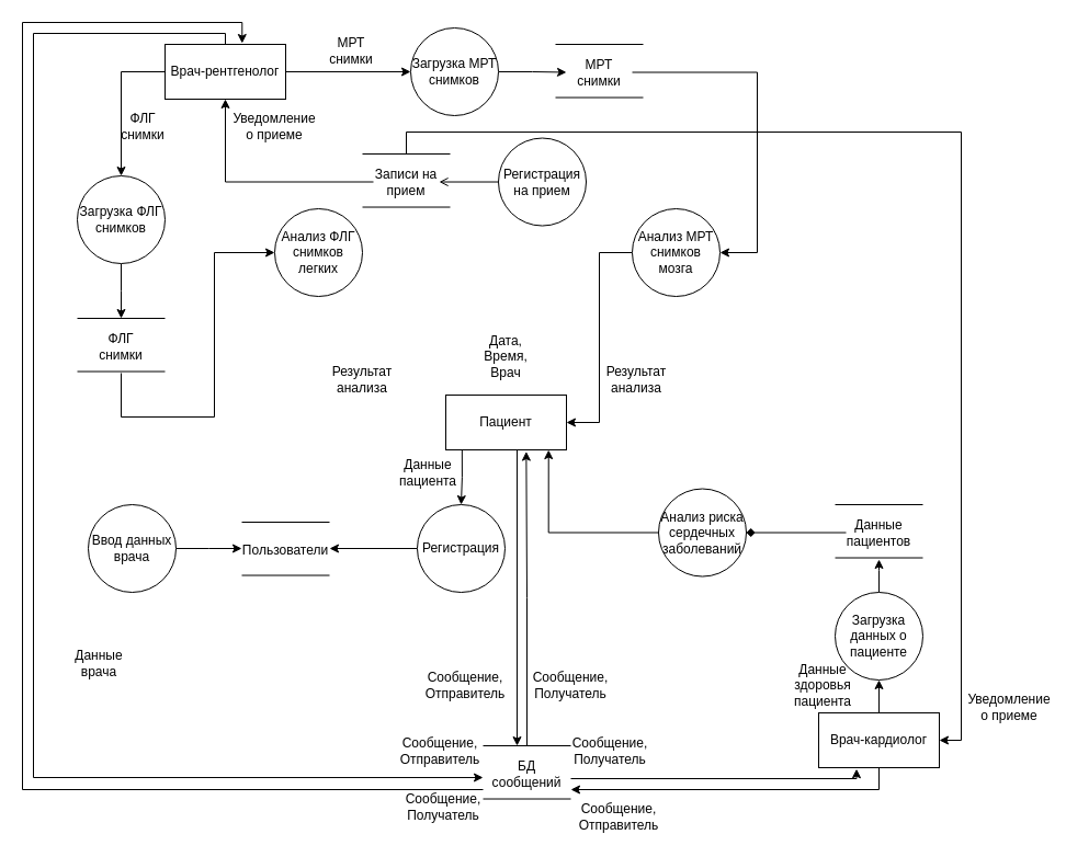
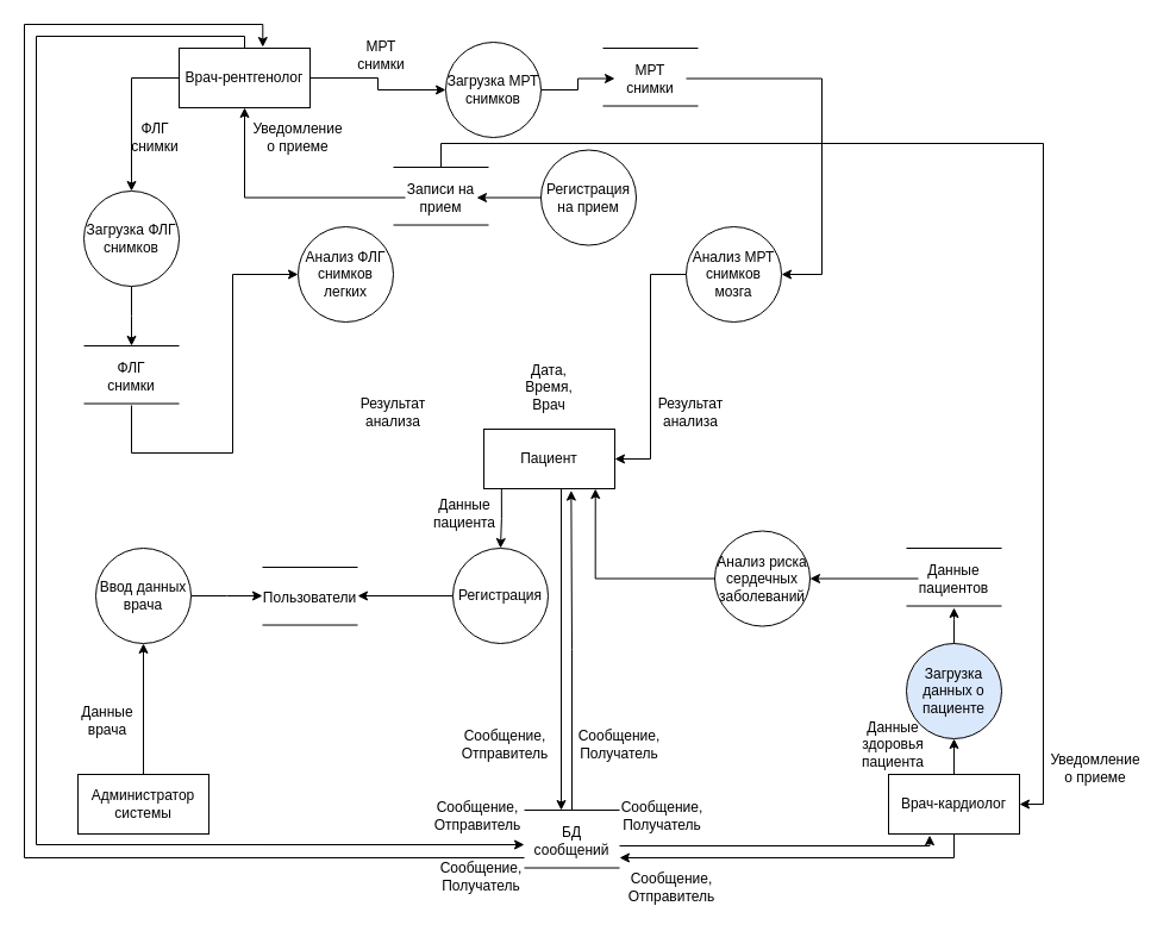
  <mxCell id="0" />
  <mxCell id="1" parent="0" />
  <mxCell id="2" style="edgeStyle=orthogonalEdgeStyle;rounded=0;orthogonalLoop=1;jettySize=auto;html=1;entryX=0.5;entryY=0;entryDx=0;entryDy=0;" parent="1" source="5" target="26" edge="1"><mxGeometry relative="1" as="geometry"><Array as="points"><mxPoint x="110" y="65" /></Array></mxGeometry></mxCell>
  <mxCell id="3" style="edgeStyle=orthogonalEdgeStyle;rounded=0;orthogonalLoop=1;jettySize=auto;html=1;entryX=0;entryY=0.5;entryDx=0;entryDy=0;" parent="1" source="5" target="29" edge="1"><mxGeometry relative="1" as="geometry" /></mxCell>
  <mxCell id="4" style="edgeStyle=orthogonalEdgeStyle;rounded=0;orthogonalLoop=1;jettySize=auto;html=1;" parent="1" source="5" edge="1"><mxGeometry relative="1" as="geometry"><mxPoint x="440" y="709.032" as="targetPoint" /><Array as="points"><mxPoint x="205" y="30" /><mxPoint x="30" y="30" /><mxPoint x="30" y="709" /></Array></mxGeometry></mxCell>
  <mxCell id="5" value="Врач-рентгенолог" style="rounded=0;whiteSpace=wrap;html=1;" parent="1" vertex="1"><mxGeometry x="150" y="40" width="110" height="50" as="geometry" /></mxCell>
  <mxCell id="6" style="edgeStyle=orthogonalEdgeStyle;rounded=0;orthogonalLoop=1;jettySize=auto;html=1;entryX=0.5;entryY=1;entryDx=0;entryDy=0;" parent="1" source="8" target="34" edge="1"><mxGeometry relative="1" as="geometry" /></mxCell>
  <mxCell id="7" style="edgeStyle=orthogonalEdgeStyle;rounded=0;orthogonalLoop=1;jettySize=auto;html=1;" parent="1" source="8" edge="1"><mxGeometry relative="1" as="geometry"><mxPoint x="520" y="720" as="targetPoint" /><Array as="points"><mxPoint x="801" y="720" /><mxPoint x="520" y="720" /></Array></mxGeometry></mxCell>
  <mxCell id="8" value="Врач-кардиолог" style="rounded=0;whiteSpace=wrap;html=1;" parent="1" vertex="1"><mxGeometry x="746" y="650" width="110" height="50" as="geometry" /></mxCell>
  <mxCell id="9" value="Анализ ФЛГ снимков легких" style="ellipse;whiteSpace=wrap;html=1;aspect=fixed;" parent="1" vertex="1"><mxGeometry x="250" y="190" width="80" height="80" as="geometry" /></mxCell>
  <mxCell id="10" style="edgeStyle=orthogonalEdgeStyle;rounded=0;orthogonalLoop=1;jettySize=auto;html=1;entryX=1;entryY=0.5;entryDx=0;entryDy=0;" parent="1" source="11" target="16" edge="1"><mxGeometry relative="1" as="geometry" /></mxCell>
  <mxCell id="11" value="Анализ МРТ снимков мозга" style="ellipse;whiteSpace=wrap;html=1;aspect=fixed;" parent="1" vertex="1"><mxGeometry x="576" y="190" width="80" height="80" as="geometry" /></mxCell>
  <mxCell id="12" style="edgeStyle=orthogonalEdgeStyle;rounded=0;orthogonalLoop=1;jettySize=auto;html=1;entryX=0.852;entryY=1.001;entryDx=0;entryDy=0;entryPerimeter=0;" parent="1" source="13" target="16" edge="1"><mxGeometry relative="1" as="geometry"><Array as="points"><mxPoint x="500" y="486" /></Array></mxGeometry></mxCell>
  <mxCell id="13" value="Анализ риска сердечных заболеваний" style="ellipse;whiteSpace=wrap;html=1;aspect=fixed;" parent="1" vertex="1"><mxGeometry x="600" y="445.53" width="80" height="80" as="geometry" /></mxCell>
  <mxCell id="14" style="edgeStyle=orthogonalEdgeStyle;rounded=0;orthogonalLoop=1;jettySize=auto;html=1;entryX=0.5;entryY=0;entryDx=0;entryDy=0;exitX=0.135;exitY=0.968;exitDx=0;exitDy=0;exitPerimeter=0;" parent="1" source="16" target="43" edge="1"><mxGeometry relative="1" as="geometry" /></mxCell>
  <mxCell id="15" style="edgeStyle=orthogonalEdgeStyle;rounded=0;orthogonalLoop=1;jettySize=auto;html=1;" parent="1" edge="1"><mxGeometry relative="1" as="geometry"><mxPoint x="471" y="680" as="targetPoint" /><mxPoint x="471" y="410" as="sourcePoint" /></mxGeometry></mxCell>
  <mxCell id="16" value="Пациент" style="rounded=0;whiteSpace=wrap;html=1;" parent="1" vertex="1"><mxGeometry x="406" y="360" width="110" height="50" as="geometry" /></mxCell>
  <mxCell id="17" value="" style="endArrow=none;html=1;rounded=0;" parent="1" edge="1"><mxGeometry width="50" height="50" relative="1" as="geometry"><mxPoint x="70" y="290" as="sourcePoint" /><mxPoint x="150" y="290" as="targetPoint" /></mxGeometry></mxCell>
  <mxCell id="18" value="" style="endArrow=none;html=1;rounded=0;" parent="1" edge="1"><mxGeometry width="50" height="50" relative="1" as="geometry"><mxPoint x="70" y="338.53" as="sourcePoint" /><mxPoint x="150" y="338.53" as="targetPoint" /></mxGeometry></mxCell>
  <mxCell id="19" style="edgeStyle=orthogonalEdgeStyle;rounded=0;orthogonalLoop=1;jettySize=auto;html=1;entryX=0;entryY=0.5;entryDx=0;entryDy=0;" parent="1" target="9" edge="1"><mxGeometry relative="1" as="geometry"><Array as="points"><mxPoint x="110" y="380" /><mxPoint x="195" y="380" /><mxPoint x="195" y="230" /></Array><mxPoint x="110" y="340" as="sourcePoint" /></mxGeometry></mxCell>
  <mxCell id="20" value="ФЛГ снимки" style="text;html=1;strokeColor=none;fillColor=none;align=center;verticalAlign=middle;whiteSpace=wrap;rounded=0;" parent="1" vertex="1"><mxGeometry x="80" y="300.53" width="60" height="30" as="geometry" /></mxCell>
  <mxCell id="21" value="" style="endArrow=none;html=1;rounded=0;" parent="1" edge="1"><mxGeometry width="50" height="50" relative="1" as="geometry"><mxPoint x="506" y="40" as="sourcePoint" /><mxPoint x="586" y="40" as="targetPoint" /></mxGeometry></mxCell>
  <mxCell id="22" value="" style="endArrow=none;html=1;rounded=0;" parent="1" edge="1"><mxGeometry width="50" height="50" relative="1" as="geometry"><mxPoint x="506" y="88.53" as="sourcePoint" /><mxPoint x="586" y="88.53" as="targetPoint" /></mxGeometry></mxCell>
  <mxCell id="23" style="edgeStyle=orthogonalEdgeStyle;rounded=0;orthogonalLoop=1;jettySize=auto;html=1;entryX=1;entryY=0.5;entryDx=0;entryDy=0;" parent="1" source="24" target="11" edge="1"><mxGeometry relative="1" as="geometry"><Array as="points"><mxPoint x="690" y="66" /><mxPoint x="690" y="230" /></Array></mxGeometry></mxCell>
  <mxCell id="24" value="МРТ снимки" style="text;html=1;strokeColor=none;fillColor=none;align=center;verticalAlign=middle;whiteSpace=wrap;rounded=0;" parent="1" vertex="1"><mxGeometry x="516" y="50.53" width="60" height="30" as="geometry" /></mxCell>
  <mxCell id="25" style="edgeStyle=orthogonalEdgeStyle;rounded=0;orthogonalLoop=1;jettySize=auto;html=1;" parent="1" source="26" edge="1"><mxGeometry relative="1" as="geometry"><mxPoint x="110" y="290" as="targetPoint" /></mxGeometry></mxCell>
  <mxCell id="26" value="Загрузка ФЛГ снимков" style="ellipse;whiteSpace=wrap;html=1;aspect=fixed;" parent="1" vertex="1"><mxGeometry x="70" y="160" width="80" height="80" as="geometry" /></mxCell>
  <mxCell id="27" value="ФЛГ снимки" style="text;html=1;strokeColor=none;fillColor=none;align=center;verticalAlign=middle;whiteSpace=wrap;rounded=0;" parent="1" vertex="1"><mxGeometry x="100" y="100" width="60" height="30" as="geometry" /></mxCell>
  <mxCell id="28" style="edgeStyle=orthogonalEdgeStyle;rounded=0;orthogonalLoop=1;jettySize=auto;html=1;" parent="1" source="29" target="24" edge="1"><mxGeometry relative="1" as="geometry" /></mxCell>
- <mxCell id="29" value="Загрузка МРТ снимков" style="ellipse;whiteSpace=wrap;html=1;aspect=fixed;" parent="1" vertex="1"><mxGeometry x="374" y="25" width="80" height="80" as="geometry" /></mxCell>
+ <mxCell id="29" value="Загрузка МРТ снимков" style="ellipse;whiteSpace=wrap;html=1;aspect=fixed;" parent="1" vertex="1"><mxGeometry x="374" y="35" width="80" height="80" as="geometry" /></mxCell>
  <mxCell id="30" value="Результат анализа" style="text;html=1;strokeColor=none;fillColor=none;align=center;verticalAlign=middle;whiteSpace=wrap;rounded=0;" parent="1" vertex="1"><mxGeometry x="300" y="330.53" width="60" height="30" as="geometry" /></mxCell>
  <mxCell id="31" value="Результат анализа" style="text;html=1;strokeColor=none;fillColor=none;align=center;verticalAlign=middle;whiteSpace=wrap;rounded=0;" parent="1" vertex="1"><mxGeometry x="550" y="330.53" width="60" height="30" as="geometry" /></mxCell>
  <mxCell id="32" value="МРТ снимки" style="text;html=1;strokeColor=none;fillColor=none;align=center;verticalAlign=middle;whiteSpace=wrap;rounded=0;" parent="1" vertex="1"><mxGeometry x="290" y="30.53" width="60" height="30" as="geometry" /></mxCell>
  <mxCell id="33" style="edgeStyle=orthogonalEdgeStyle;rounded=0;orthogonalLoop=1;jettySize=auto;html=1;" parent="1" source="34" edge="1"><mxGeometry relative="1" as="geometry"><mxPoint x="801" y="510" as="targetPoint" /></mxGeometry></mxCell>
- <mxCell id="34" value="Загрузка данных о пациенте" style="ellipse;whiteSpace=wrap;html=1;aspect=fixed;" parent="1" vertex="1"><mxGeometry x="761" y="540" width="80" height="80" as="geometry" /></mxCell>
+ <mxCell id="34" value="Загрузка данных о пациенте" style="ellipse;whiteSpace=wrap;html=1;aspect=fixed;fillColor=#dae8fc;" parent="1" vertex="1"><mxGeometry x="761" y="540" width="80" height="80" as="geometry" /></mxCell>
  <mxCell id="35" value="" style="endArrow=none;html=1;rounded=0;" parent="1" edge="1"><mxGeometry width="50" height="50" relative="1" as="geometry"><mxPoint x="761" y="460" as="sourcePoint" /><mxPoint x="841" y="460" as="targetPoint" /></mxGeometry></mxCell>
  <mxCell id="36" value="" style="endArrow=none;html=1;rounded=0;" parent="1" edge="1"><mxGeometry width="50" height="50" relative="1" as="geometry"><mxPoint x="761" y="508.53" as="sourcePoint" /><mxPoint x="841" y="508.53" as="targetPoint" /></mxGeometry></mxCell>
- <mxCell id="37" style="edgeStyle=orthogonalEdgeStyle;rounded=0;orthogonalLoop=1;jettySize=auto;html=1;entryX=1;entryY=0.5;entryDx=0;entryDy=0;endArrow=diamond;" parent="1" source="38" target="13" edge="1"><mxGeometry relative="1" as="geometry" /></mxCell>
+ <mxCell id="37" style="edgeStyle=orthogonalEdgeStyle;rounded=0;orthogonalLoop=1;jettySize=auto;html=1;entryX=1;entryY=0.5;entryDx=0;entryDy=0;" parent="1" source="38" target="13" edge="1"><mxGeometry relative="1" as="geometry" /></mxCell>
  <mxCell id="38" value="Данные пациентов" style="text;html=1;strokeColor=none;fillColor=none;align=center;verticalAlign=middle;whiteSpace=wrap;rounded=0;" parent="1" vertex="1"><mxGeometry x="771" y="470.53" width="60" height="30" as="geometry" /></mxCell>
  <mxCell id="39" value="Данные здоровья пациента" style="text;html=1;strokeColor=none;fillColor=none;align=center;verticalAlign=middle;whiteSpace=wrap;rounded=0;" parent="1" vertex="1"><mxGeometry x="720" y="610" width="60" height="30" as="geometry" /></mxCell>
+ <mxCell id="40" style="edgeStyle=orthogonalEdgeStyle;rounded=0;orthogonalLoop=1;jettySize=auto;html=1;entryX=0.5;entryY=1;entryDx=0;entryDy=0;" parent="1" source="41" target="48" edge="1"><mxGeometry relative="1" as="geometry" /></mxCell>
+ <mxCell id="41" value="Администратор системы" style="rounded=0;whiteSpace=wrap;html=1;" parent="1" vertex="1"><mxGeometry x="65" y="650" width="110" height="50" as="geometry" /></mxCell>
  <mxCell id="42" style="edgeStyle=orthogonalEdgeStyle;rounded=0;orthogonalLoop=1;jettySize=auto;html=1;" parent="1" source="43" edge="1"><mxGeometry relative="1" as="geometry"><mxPoint x="300" y="500" as="targetPoint" /></mxGeometry></mxCell>
  <mxCell id="43" value="Регистрация" style="ellipse;whiteSpace=wrap;html=1;aspect=fixed;" parent="1" vertex="1"><mxGeometry x="380" y="460" width="80" height="80" as="geometry" /></mxCell>
  <mxCell id="44" value="" style="endArrow=none;html=1;rounded=0;" parent="1" edge="1"><mxGeometry width="50" height="50" relative="1" as="geometry"><mxPoint x="220" y="476" as="sourcePoint" /><mxPoint x="300" y="476" as="targetPoint" /></mxGeometry></mxCell>
  <mxCell id="45" value="" style="endArrow=none;html=1;rounded=0;" parent="1" edge="1"><mxGeometry width="50" height="50" relative="1" as="geometry"><mxPoint x="220" y="524.53" as="sourcePoint" /><mxPoint x="300" y="524.53" as="targetPoint" /></mxGeometry></mxCell>
  <mxCell id="46" value="Пользователи" style="text;html=1;strokeColor=none;fillColor=none;align=center;verticalAlign=middle;whiteSpace=wrap;rounded=0;" parent="1" vertex="1"><mxGeometry x="230" y="486.53" width="60" height="30" as="geometry" /></mxCell>
  <mxCell id="47" style="edgeStyle=orthogonalEdgeStyle;rounded=0;orthogonalLoop=1;jettySize=auto;html=1;" parent="1" source="48" edge="1"><mxGeometry relative="1" as="geometry"><mxPoint x="220" y="500" as="targetPoint" /></mxGeometry></mxCell>
  <mxCell id="48" value="Ввод данных врача" style="ellipse;whiteSpace=wrap;html=1;aspect=fixed;" parent="1" vertex="1"><mxGeometry x="80" y="460" width="80" height="80" as="geometry" /></mxCell>
  <mxCell id="49" value="Данные врача" style="text;html=1;strokeColor=none;fillColor=none;align=center;verticalAlign=middle;whiteSpace=wrap;rounded=0;" parent="1" vertex="1"><mxGeometry x="60" y="590" width="60" height="30" as="geometry" /></mxCell>
  <mxCell id="50" value="Данные пациента" style="text;html=1;strokeColor=none;fillColor=none;align=center;verticalAlign=middle;whiteSpace=wrap;rounded=0;" parent="1" vertex="1"><mxGeometry x="360" y="415.53" width="60" height="30" as="geometry" /></mxCell>
- <mxCell id="51" style="edgeStyle=orthogonalEdgeStyle;rounded=0;orthogonalLoop=1;jettySize=auto;html=1;entryX=1;entryY=0.5;entryDx=0;entryDy=0;endArrow=open;" parent="1" source="52" target="58" edge="1"><mxGeometry relative="1" as="geometry" /></mxCell>
+ <mxCell id="51" style="edgeStyle=orthogonalEdgeStyle;rounded=0;orthogonalLoop=1;jettySize=auto;html=1;entryX=1;entryY=0.5;entryDx=0;entryDy=0;" parent="1" source="52" target="58" edge="1"><mxGeometry relative="1" as="geometry" /></mxCell>
  <mxCell id="52" value="Регистрация на прием" style="ellipse;whiteSpace=wrap;html=1;aspect=fixed;" parent="1" vertex="1"><mxGeometry x="454" y="125.53" width="80" height="80" as="geometry" /></mxCell>
  <mxCell id="53" value="Дата,&lt;br&gt;Время,&lt;br&gt;Врач" style="text;html=1;strokeColor=none;fillColor=none;align=center;verticalAlign=middle;whiteSpace=wrap;rounded=0;" parent="1" vertex="1"><mxGeometry x="431" y="310" width="60" height="30" as="geometry" /></mxCell>
  <mxCell id="54" value="" style="endArrow=none;html=1;rounded=0;" parent="1" edge="1"><mxGeometry width="50" height="50" relative="1" as="geometry"><mxPoint x="330" y="140" as="sourcePoint" /><mxPoint x="410" y="140" as="targetPoint" /></mxGeometry></mxCell>
  <mxCell id="55" value="" style="endArrow=none;html=1;rounded=0;" parent="1" edge="1"><mxGeometry width="50" height="50" relative="1" as="geometry"><mxPoint x="330" y="188.53" as="sourcePoint" /><mxPoint x="410" y="188.53" as="targetPoint" /></mxGeometry></mxCell>
  <mxCell id="56" style="edgeStyle=orthogonalEdgeStyle;rounded=0;orthogonalLoop=1;jettySize=auto;html=1;entryX=0.5;entryY=1;entryDx=0;entryDy=0;" parent="1" source="58" target="5" edge="1"><mxGeometry relative="1" as="geometry" /></mxCell>
  <mxCell id="57" style="edgeStyle=orthogonalEdgeStyle;rounded=0;orthogonalLoop=1;jettySize=auto;html=1;entryX=1;entryY=0.5;entryDx=0;entryDy=0;" parent="1" target="8" edge="1"><mxGeometry relative="1" as="geometry"><mxPoint x="370" y="140" as="sourcePoint" /><Array as="points"><mxPoint x="370" y="120" /><mxPoint x="876" y="120" /><mxPoint x="876" y="675" /></Array></mxGeometry></mxCell>
  <mxCell id="58" value="Записи на прием" style="text;html=1;strokeColor=none;fillColor=none;align=center;verticalAlign=middle;whiteSpace=wrap;rounded=0;" parent="1" vertex="1"><mxGeometry x="340" y="150.53" width="60" height="30" as="geometry" /></mxCell>
  <mxCell id="59" value="Уведомление о приеме" style="text;html=1;strokeColor=none;fillColor=none;align=center;verticalAlign=middle;whiteSpace=wrap;rounded=0;" parent="1" vertex="1"><mxGeometry x="220" y="100" width="60" height="30" as="geometry" /></mxCell>
  <mxCell id="60" value="Уведомление о приеме" style="text;html=1;strokeColor=none;fillColor=none;align=center;verticalAlign=middle;whiteSpace=wrap;rounded=0;" parent="1" vertex="1"><mxGeometry x="890" y="630" width="60" height="30" as="geometry" /></mxCell>
  <mxCell id="61" value="" style="endArrow=none;html=1;rounded=0;" parent="1" edge="1"><mxGeometry width="50" height="50" relative="1" as="geometry"><mxPoint x="440" y="680" as="sourcePoint" /><mxPoint x="520" y="680" as="targetPoint" /></mxGeometry></mxCell>
  <mxCell id="62" value="" style="endArrow=none;html=1;rounded=0;" parent="1" edge="1"><mxGeometry width="50" height="50" relative="1" as="geometry"><mxPoint x="440" y="728.53" as="sourcePoint" /><mxPoint x="520" y="728.53" as="targetPoint" /></mxGeometry></mxCell>
  <mxCell id="63" style="edgeStyle=orthogonalEdgeStyle;rounded=0;orthogonalLoop=1;jettySize=auto;html=1;entryX=0.314;entryY=1.023;entryDx=0;entryDy=0;entryPerimeter=0;" parent="1" target="8" edge="1"><mxGeometry relative="1" as="geometry"><mxPoint x="520" y="710" as="sourcePoint" /><Array as="points"><mxPoint x="520" y="710" /><mxPoint x="781" y="710" /><mxPoint x="781" y="701" /></Array></mxGeometry></mxCell>
  <mxCell id="64" value="БД сообщений" style="text;html=1;strokeColor=none;fillColor=none;align=center;verticalAlign=middle;whiteSpace=wrap;rounded=0;" parent="1" vertex="1"><mxGeometry x="450" y="690.53" width="60" height="30" as="geometry" /></mxCell>
  <mxCell id="65" style="edgeStyle=orthogonalEdgeStyle;rounded=0;orthogonalLoop=1;jettySize=auto;html=1;entryX=0.667;entryY=1.031;entryDx=0;entryDy=0;entryPerimeter=0;" parent="1" target="16" edge="1"><mxGeometry relative="1" as="geometry"><mxPoint x="480" y="680" as="sourcePoint" /><Array as="points"><mxPoint x="480" y="545" /><mxPoint x="479" y="545" /></Array></mxGeometry></mxCell>
  <mxCell id="66" value="Сообщение,&lt;br&gt;Получатель" style="text;html=1;strokeColor=none;fillColor=none;align=center;verticalAlign=middle;whiteSpace=wrap;rounded=0;" parent="1" vertex="1"><mxGeometry x="490" y="610" width="60" height="30" as="geometry" /></mxCell>
  <mxCell id="67" value="Сообщение,&lt;br&gt;Отправитель" style="text;html=1;strokeColor=none;fillColor=none;align=center;verticalAlign=middle;whiteSpace=wrap;rounded=0;" parent="1" vertex="1"><mxGeometry x="394" y="610" width="60" height="30" as="geometry" /></mxCell>
  <mxCell id="68" style="edgeStyle=orthogonalEdgeStyle;rounded=0;orthogonalLoop=1;jettySize=auto;html=1;entryX=0.639;entryY=-0.02;entryDx=0;entryDy=0;entryPerimeter=0;" parent="1" target="5" edge="1"><mxGeometry relative="1" as="geometry"><mxPoint x="440" y="720" as="sourcePoint" /><Array as="points"><mxPoint x="20" y="720" /><mxPoint x="20" y="20" /><mxPoint x="220" y="20" /></Array></mxGeometry></mxCell>
  <mxCell id="69" value="Сообщение,&lt;br&gt;Отправитель" style="text;html=1;strokeColor=none;fillColor=none;align=center;verticalAlign=middle;whiteSpace=wrap;rounded=0;" parent="1" vertex="1"><mxGeometry x="371" y="670" width="60" height="30" as="geometry" /></mxCell>
  <mxCell id="70" value="Сообщение,&lt;br&gt;Получатель" style="text;html=1;strokeColor=none;fillColor=none;align=center;verticalAlign=middle;whiteSpace=wrap;rounded=0;" parent="1" vertex="1"><mxGeometry x="374" y="720.53" width="60" height="30" as="geometry" /></mxCell>
  <mxCell id="71" value="Сообщение,&lt;br&gt;Отправитель" style="text;html=1;strokeColor=none;fillColor=none;align=center;verticalAlign=middle;whiteSpace=wrap;rounded=0;" parent="1" vertex="1"><mxGeometry x="534" y="730" width="60" height="30" as="geometry" /></mxCell>
  <mxCell id="72" value="Сообщение,&lt;br&gt;Получатель" style="text;html=1;strokeColor=none;fillColor=none;align=center;verticalAlign=middle;whiteSpace=wrap;rounded=0;" parent="1" vertex="1"><mxGeometry x="526" y="670" width="60" height="30" as="geometry" /></mxCell>
